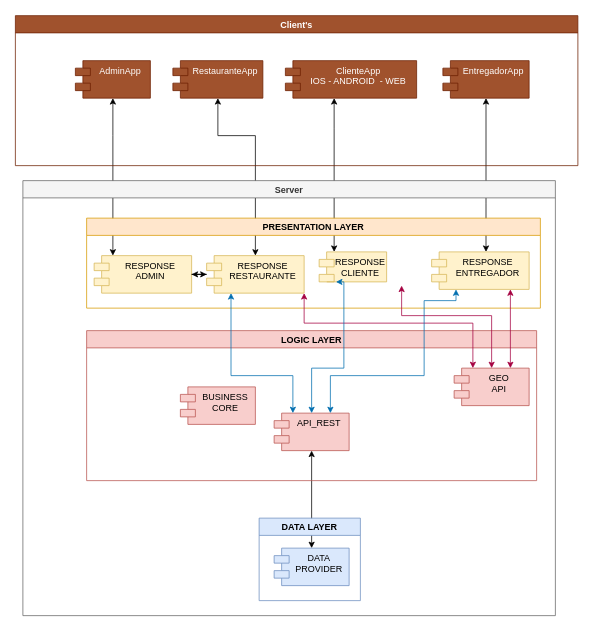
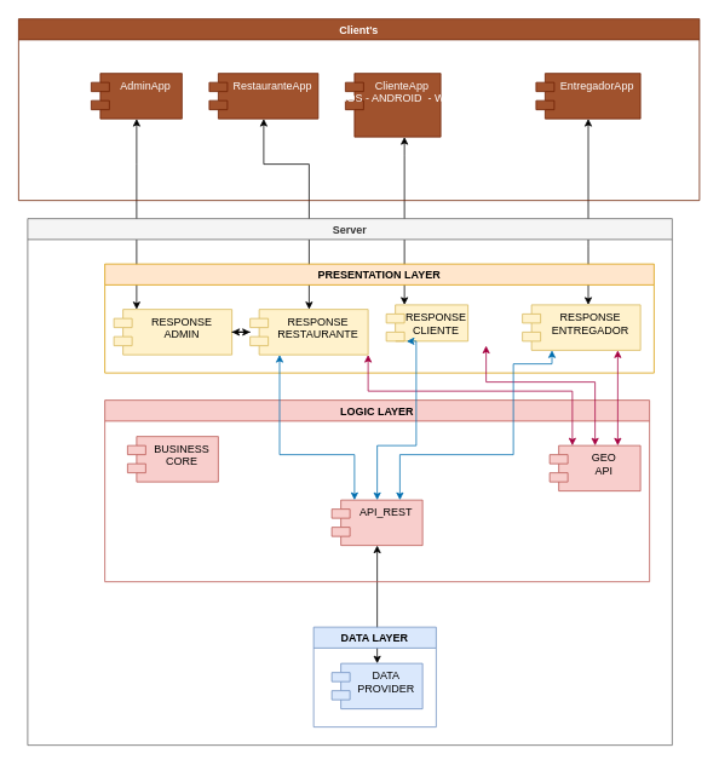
  <mxCell id="0" />
  <mxCell id="1" parent="0" />
  <mxCell id="2" style="edgeStyle=orthogonalEdgeStyle;rounded=0;orthogonalLoop=1;jettySize=auto;html=1;startArrow=classic;startFill=1;" edge="1" parent="1" source="29" target="11"><mxGeometry relative="1" as="geometry"><Array as="points"><mxPoint x="445" y="170" /><mxPoint x="445" y="170" /></Array></mxGeometry></mxCell>
  <mxCell id="3" style="edgeStyle=orthogonalEdgeStyle;rounded=0;orthogonalLoop=1;jettySize=auto;html=1;startArrow=classic;startFill=1;" edge="1" parent="1" source="30" target="12"><mxGeometry relative="1" as="geometry"><Array as="points"><mxPoint x="648" y="270" /><mxPoint x="648" y="270" /></Array></mxGeometry></mxCell>
  <mxCell id="4" style="edgeStyle=orthogonalEdgeStyle;rounded=0;orthogonalLoop=1;jettySize=auto;html=1;startArrow=classic;startFill=1;" edge="1" parent="1" source="28" target="10"><mxGeometry relative="1" as="geometry"><Array as="points"><mxPoint x="290" y="180" /><mxPoint x="340" y="180" /></Array></mxGeometry></mxCell>
  <mxCell id="5" style="edgeStyle=orthogonalEdgeStyle;rounded=0;orthogonalLoop=1;jettySize=auto;html=1;startArrow=classic;startFill=1;" edge="1" parent="1" source="27" target="9"><mxGeometry relative="1" as="geometry"><Array as="points"><mxPoint x="150" y="180" /><mxPoint x="150" y="180" /></Array></mxGeometry></mxCell>
  <mxCell id="6" value="Server" style="swimlane;fillColor=#f5f5f5;strokeColor=#666666;fontColor=#333333;" vertex="1" parent="1"><mxGeometry x="30" y="240" width="710" height="580" as="geometry" /></mxCell>
  <mxCell id="7" style="edgeStyle=orthogonalEdgeStyle;rounded=0;orthogonalLoop=1;jettySize=auto;html=1;startArrow=classic;startFill=1;" edge="1" parent="6" source="16" target="14"><mxGeometry relative="1" as="geometry"><Array as="points"><mxPoint x="385" y="500" /></Array></mxGeometry></mxCell>
  <mxCell id="8" value="PRESENTATION LAYER" style="swimlane;fillColor=#ffe6cc;strokeColor=#d79b00;" vertex="1" parent="6"><mxGeometry x="85" y="50" width="605" height="120" as="geometry" /></mxCell>
  <mxCell id="9" value="RESPONSE&#10;ADMIN" style="shape=module;align=left;spacingLeft=20;align=center;verticalAlign=top;fillColor=#fff2cc;strokeColor=#d6b656;" vertex="1" parent="8"><mxGeometry x="10" y="50" width="130" height="50" as="geometry" /></mxCell>
  <mxCell id="10" value="RESPONSE&#10;RESTAURANTE" style="shape=module;align=left;spacingLeft=20;align=center;verticalAlign=top;fillColor=#fff2cc;strokeColor=#d6b656;" vertex="1" parent="8"><mxGeometry x="160" y="50" width="130" height="50" as="geometry" /></mxCell>
  <mxCell id="11" value="RESPONSE&#10;CLIENTE&#10;" style="shape=module;align=left;spacingLeft=20;align=center;verticalAlign=top;fillColor=#fff2cc;strokeColor=#d6b656;" vertex="1" parent="8"><mxGeometry x="310" y="45" width="90" height="40" as="geometry" /></mxCell>
  <mxCell id="12" value="RESPONSE&#10;ENTREGADOR&#10;" style="shape=module;align=left;spacingLeft=20;align=center;verticalAlign=top;fillColor=#fff2cc;strokeColor=#d6b656;" vertex="1" parent="8"><mxGeometry x="460" y="45" width="130" height="50" as="geometry" /></mxCell>
  <mxCell id="13" value="DATA LAYER" style="swimlane;fillColor=#dae8fc;strokeColor=#6c8ebf;" vertex="1" parent="6"><mxGeometry x="315" y="450" width="135" height="110" as="geometry" /></mxCell>
  <mxCell id="14" value="DATA&#10;PROVIDER&#10;" style="shape=module;align=left;spacingLeft=20;align=center;verticalAlign=top;fillColor=#dae8fc;strokeColor=#6c8ebf;" vertex="1" parent="13"><mxGeometry x="20" y="40" width="100" height="50" as="geometry" /></mxCell>
  <mxCell id="15" value="LOGIC LAYER" style="swimlane;fillColor=#f8cecc;strokeColor=#b85450;" vertex="1" parent="6"><mxGeometry x="85" y="200" width="600" height="200" as="geometry" /></mxCell>
  <mxCell id="16" value="API_REST" style="shape=module;align=left;spacingLeft=20;align=center;verticalAlign=top;fillColor=#f8cecc;strokeColor=#b85450;" vertex="1" parent="15"><mxGeometry x="250" y="110" width="100" height="50" as="geometry" /></mxCell>
- <mxCell id="17" value="BUSINESS&#10;CORE&#10;" style="shape=module;align=left;spacingLeft=20;align=center;verticalAlign=top;fillColor=#f8cecc;strokeColor=#b85450;" vertex="1" parent="15"><mxGeometry x="125" y="75" width="100" height="50" as="geometry" /></mxCell>
+ <mxCell id="17" value="BUSINESS&#10;CORE&#10;" style="shape=module;align=left;spacingLeft=20;align=center;verticalAlign=top;fillColor=#f8cecc;strokeColor=#b85450;" vertex="1" parent="15"><mxGeometry x="25" y="40" width="100" height="50" as="geometry" /></mxCell>
  <mxCell id="18" value="GEO&#10;API&#10;" style="shape=module;align=left;spacingLeft=20;align=center;verticalAlign=top;fillColor=#f8cecc;strokeColor=#b85450;" vertex="1" parent="15"><mxGeometry x="490" y="50" width="100" height="50" as="geometry" /></mxCell>
  <mxCell id="19" style="edgeStyle=orthogonalEdgeStyle;rounded=0;orthogonalLoop=1;jettySize=auto;html=1;startArrow=classic;startFill=1;" edge="1" parent="6" source="9" target="10"><mxGeometry relative="1" as="geometry" /></mxCell>
  <mxCell id="20" style="edgeStyle=orthogonalEdgeStyle;rounded=0;orthogonalLoop=1;jettySize=auto;html=1;exitX=0.25;exitY=1;exitDx=0;exitDy=0;entryX=0.25;entryY=0;entryDx=0;entryDy=0;startArrow=classic;startFill=1;fillColor=#1ba1e2;strokeColor=#006EAF;" edge="1" parent="6" source="10" target="16"><mxGeometry relative="1" as="geometry"><Array as="points"><mxPoint x="278" y="260" /><mxPoint x="360" y="260" /></Array></mxGeometry></mxCell>
  <mxCell id="21" style="edgeStyle=orthogonalEdgeStyle;rounded=0;orthogonalLoop=1;jettySize=auto;html=1;entryX=0.75;entryY=0;entryDx=0;entryDy=0;startArrow=classic;startFill=1;fillColor=#d80073;strokeColor=#A50040;" edge="1" parent="6" target="18"><mxGeometry relative="1" as="geometry"><mxPoint x="650" y="145" as="sourcePoint" /><Array as="points"><mxPoint x="650" y="145" /></Array></mxGeometry></mxCell>
  <mxCell id="22" style="edgeStyle=orthogonalEdgeStyle;rounded=0;orthogonalLoop=1;jettySize=auto;html=1;startArrow=classic;startFill=1;fillColor=#d80073;strokeColor=#A50040;" edge="1" parent="6" target="18"><mxGeometry relative="1" as="geometry"><mxPoint x="505" y="140" as="sourcePoint" /><Array as="points"><mxPoint x="505" y="145" /><mxPoint x="505" y="180" /><mxPoint x="625" y="180" /></Array></mxGeometry></mxCell>
  <mxCell id="23" style="edgeStyle=orthogonalEdgeStyle;rounded=0;orthogonalLoop=1;jettySize=auto;html=1;exitX=1;exitY=1;exitDx=0;exitDy=0;entryX=0.25;entryY=0;entryDx=0;entryDy=0;startArrow=classic;startFill=1;fillColor=#d80073;strokeColor=#A50040;" edge="1" parent="6" source="10" target="18"><mxGeometry relative="1" as="geometry"><Array as="points"><mxPoint x="375" y="190" /><mxPoint x="600" y="190" /></Array></mxGeometry></mxCell>
  <mxCell id="24" style="edgeStyle=orthogonalEdgeStyle;rounded=0;orthogonalLoop=1;jettySize=auto;html=1;exitX=0.25;exitY=1;exitDx=0;exitDy=0;startArrow=classic;startFill=1;fillColor=#1ba1e2;strokeColor=#006EAF;" edge="1" parent="6" source="11" target="16"><mxGeometry relative="1" as="geometry"><Array as="points"><mxPoint x="428" y="250" /><mxPoint x="385" y="250" /></Array></mxGeometry></mxCell>
  <mxCell id="25" style="edgeStyle=orthogonalEdgeStyle;rounded=0;orthogonalLoop=1;jettySize=auto;html=1;exitX=0.25;exitY=1;exitDx=0;exitDy=0;entryX=0.75;entryY=0;entryDx=0;entryDy=0;startArrow=classic;startFill=1;fillColor=#1ba1e2;strokeColor=#006EAF;" edge="1" parent="6" source="12" target="16"><mxGeometry relative="1" as="geometry"><Array as="points"><mxPoint x="578" y="160" /><mxPoint x="535" y="160" /><mxPoint x="535" y="260" /><mxPoint x="410" y="260" /></Array></mxGeometry></mxCell>
  <mxCell id="26" value="Client's" style="swimlane;fillColor=#a0522d;fontColor=#ffffff;strokeColor=#6D1F00;" vertex="1" parent="1"><mxGeometry x="20" y="20" width="750" height="200" as="geometry" /></mxCell>
  <mxCell id="27" value="AdminApp" style="shape=module;align=left;spacingLeft=20;align=center;verticalAlign=top;fillColor=#a0522d;fontColor=#ffffff;strokeColor=#6D1F00;" vertex="1" parent="26"><mxGeometry x="80" y="60" width="100" height="50" as="geometry" /></mxCell>
  <mxCell id="28" value="RestauranteApp" style="shape=module;align=left;spacingLeft=20;align=center;verticalAlign=top;fillColor=#a0522d;fontColor=#ffffff;strokeColor=#6D1F00;" vertex="1" parent="26"><mxGeometry x="210" y="60" width="120" height="50" as="geometry" /></mxCell>
- <mxCell id="29" value="ClienteApp&#10;IOS - ANDROID  - WEB&#10;" style="shape=module;align=left;spacingLeft=20;align=center;verticalAlign=top;fillColor=#a0522d;fontColor=#ffffff;strokeColor=#6D1F00;" vertex="1" parent="26"><mxGeometry x="360" y="60" width="175" height="50" as="geometry" /></mxCell>
+ <mxCell id="29" value="ClienteApp&#10;IOS - ANDROID  - WEB&#10;" style="shape=module;align=left;spacingLeft=20;align=center;verticalAlign=top;fillColor=#a0522d;fontColor=#ffffff;strokeColor=#6D1F00;" vertex="1" parent="26"><mxGeometry x="360" y="60" width="105" height="70" as="geometry" /></mxCell>
  <mxCell id="30" value="EntregadorApp" style="shape=module;align=left;spacingLeft=20;align=center;verticalAlign=top;fillColor=#a0522d;fontColor=#ffffff;strokeColor=#6D1F00;" vertex="1" parent="26"><mxGeometry x="570" y="60" width="115" height="50" as="geometry" /></mxCell>
